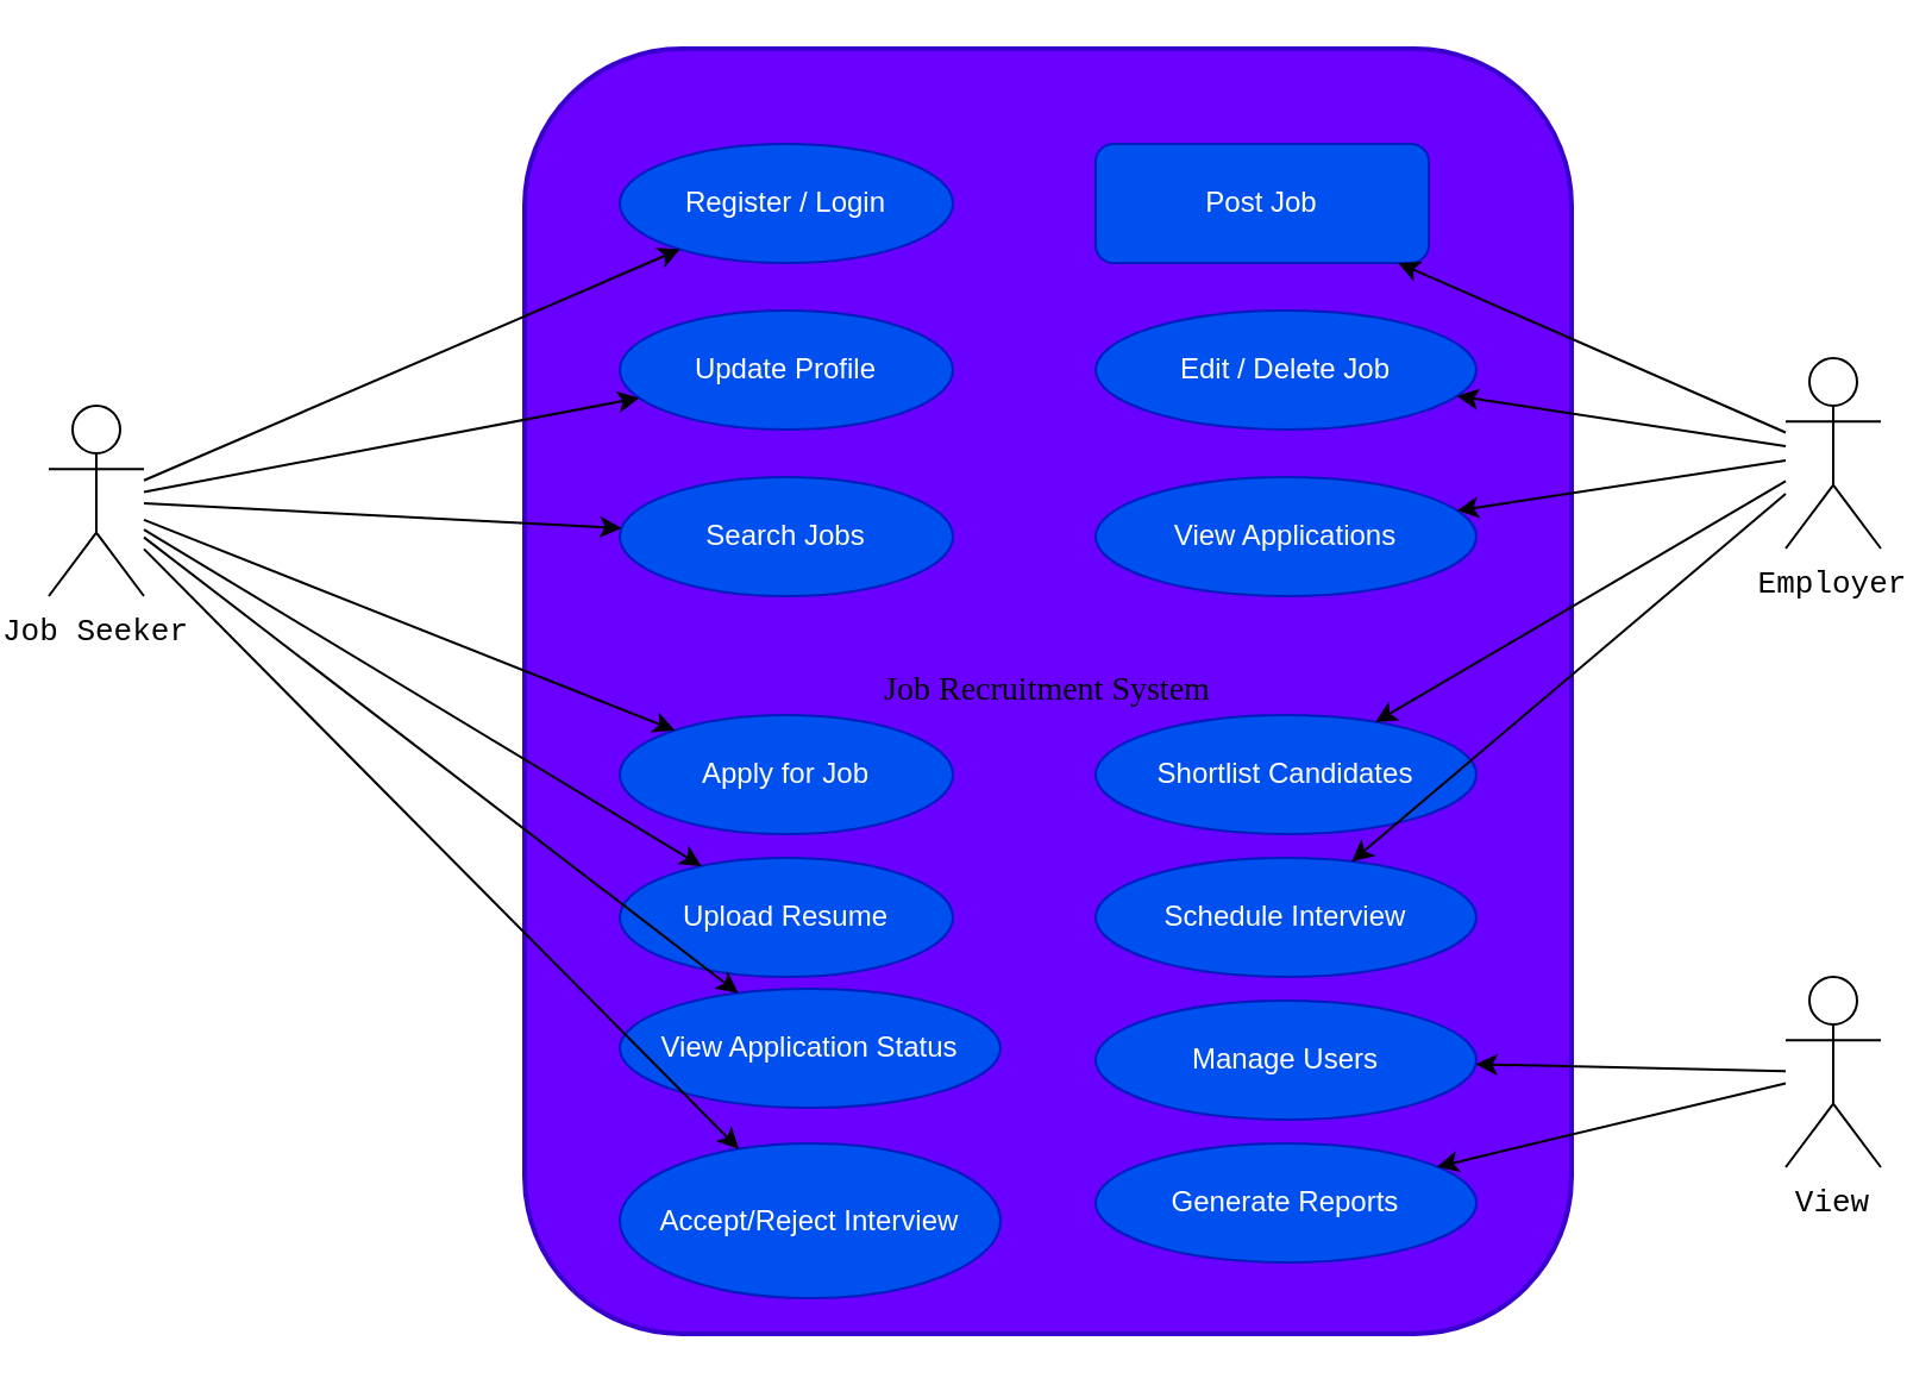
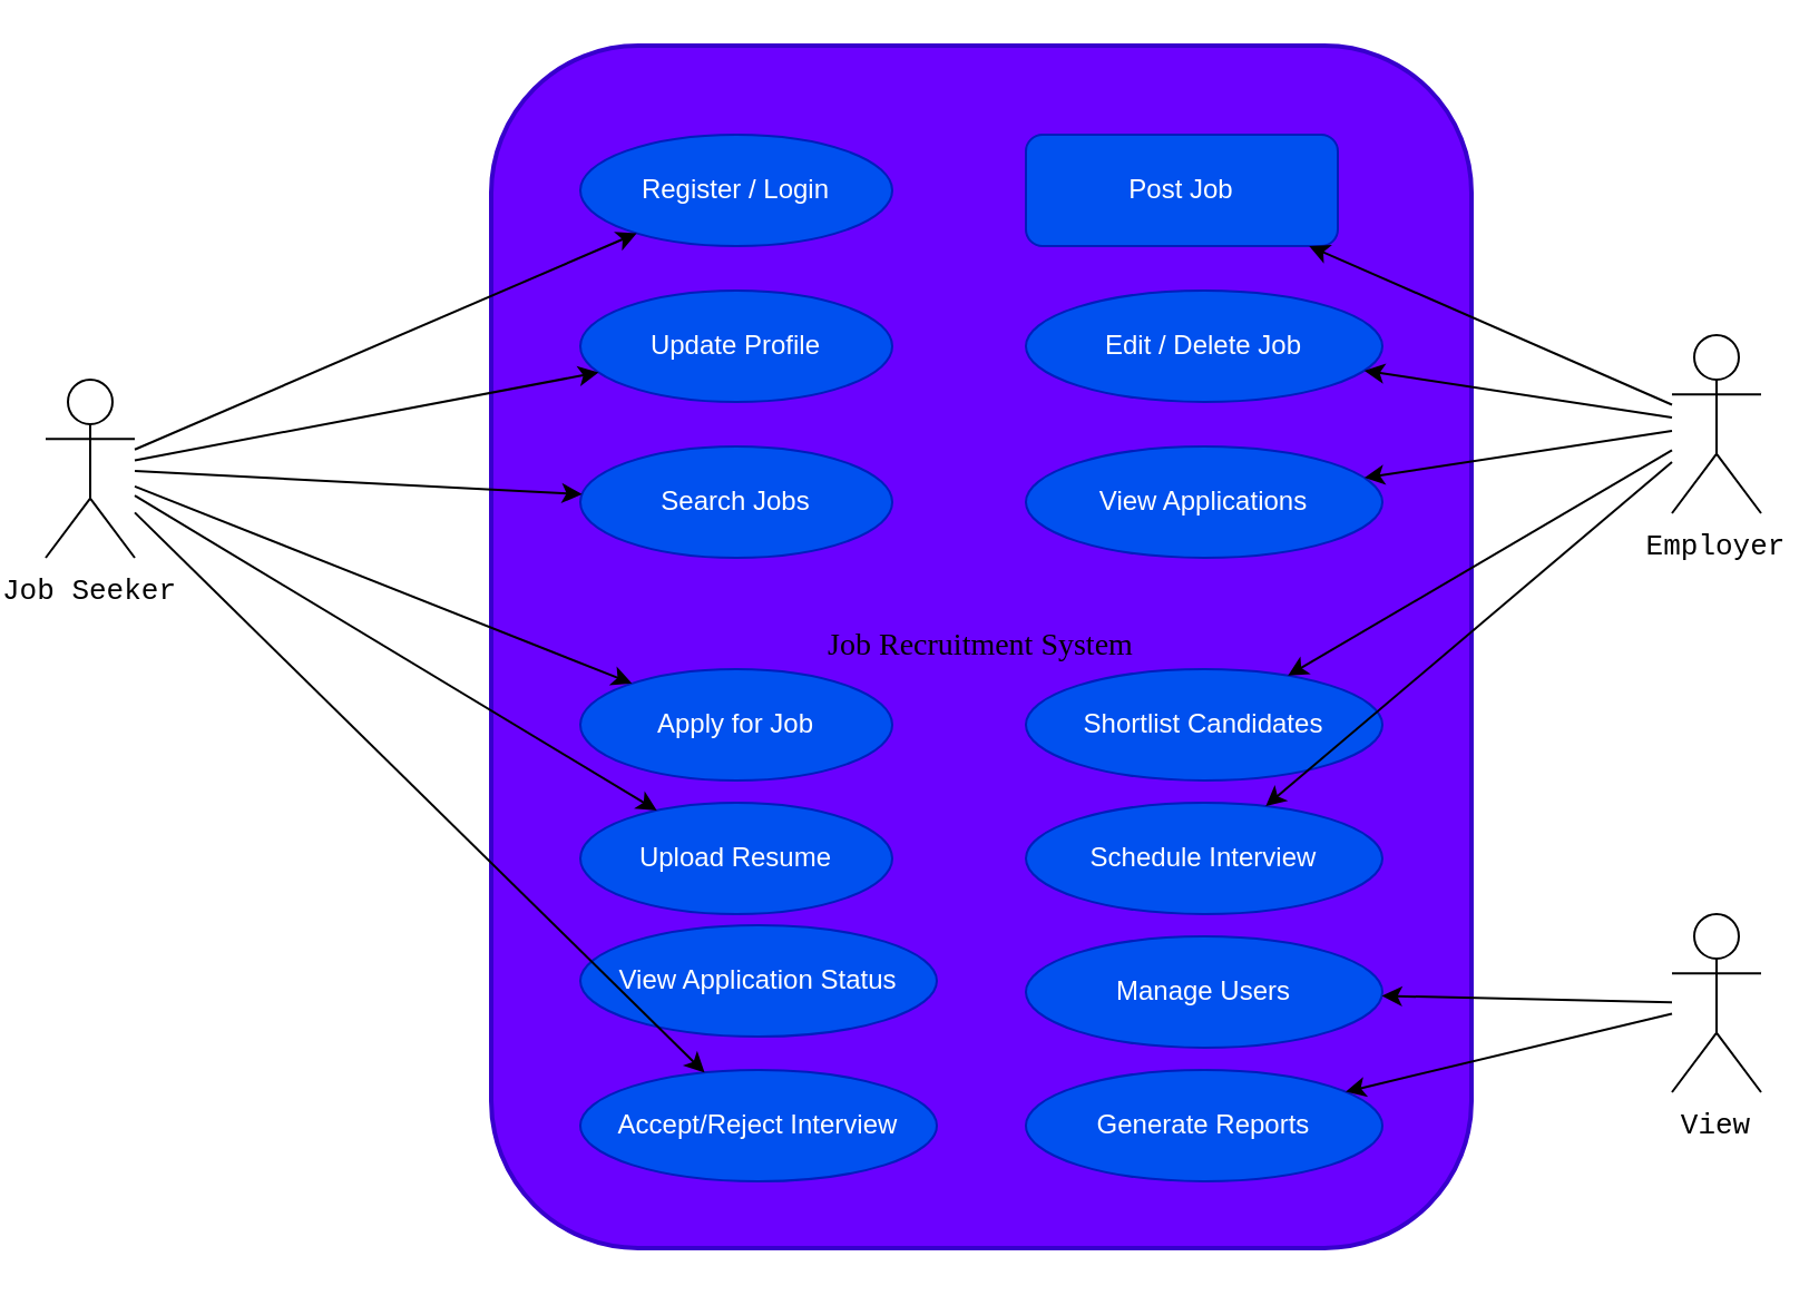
  <mxCell id="0" />
  <mxCell id="1" parent="0" />
  <mxCell id="2" value="&lt;font style=&quot;font-size: 14px; color: light-dark(rgb(0, 0, 0), rgb(51, 51, 255));&quot; face=&quot;Times New Roman&quot;&gt;Job Recruitment System&lt;/font&gt;" style="shape=rectangle;rounded=1;whiteSpace=wrap;html=1;strokeWidth=2;fillColor=#6a00ff;fontColor=#ffffff;strokeColor=#3700CC;" vertex="1" parent="1"><mxGeometry x="220" y="20" width="440" height="540" as="geometry" /></mxCell>
  <mxCell id="3" value="Register / Login" style="ellipse;whiteSpace=wrap;html=1;fillColor=#0050ef;fontColor=#ffffff;strokeColor=#001DBC;" vertex="1" parent="2"><mxGeometry x="40" y="40" width="140" height="50" as="geometry" /></mxCell>
  <mxCell id="4" value="Update Profile" style="ellipse;whiteSpace=wrap;html=1;fillColor=#0050ef;fontColor=#ffffff;strokeColor=#001DBC;" vertex="1" parent="2"><mxGeometry x="40" y="110" width="140" height="50" as="geometry" /></mxCell>
  <mxCell id="5" value="Search Jobs" style="ellipse;whiteSpace=wrap;html=1;fillColor=#0050ef;fontColor=#ffffff;strokeColor=#001DBC;" vertex="1" parent="2"><mxGeometry x="40" y="180" width="140" height="50" as="geometry" /></mxCell>
  <mxCell id="6" value="Apply for Job" style="ellipse;whiteSpace=wrap;html=1;fillColor=#0050ef;fontColor=#ffffff;strokeColor=#001DBC;" vertex="1" parent="2"><mxGeometry x="40" y="280" width="140" height="50" as="geometry" /></mxCell>
  <mxCell id="7" value="Upload Resume" style="ellipse;whiteSpace=wrap;html=1;fillColor=#0050ef;fontColor=#ffffff;strokeColor=#001DBC;" vertex="1" parent="2"><mxGeometry x="40" y="340" width="140" height="50" as="geometry" /></mxCell>
  <mxCell id="8" value="View Application Status" style="ellipse;whiteSpace=wrap;html=1;fillColor=#0050ef;fontColor=#ffffff;strokeColor=#001DBC;" vertex="1" parent="2"><mxGeometry x="40" y="395" width="160" height="50" as="geometry" /></mxCell>
- <mxCell id="9" value="Accept/Reject Interview" style="ellipse;whiteSpace=wrap;html=1;fillColor=#0050ef;fontColor=#ffffff;strokeColor=#001DBC;" vertex="1" parent="2"><mxGeometry x="40" y="460" width="160" height="65" as="geometry" /></mxCell>
+ <mxCell id="9" value="Accept/Reject Interview" style="ellipse;whiteSpace=wrap;html=1;fillColor=#0050ef;fontColor=#ffffff;strokeColor=#001DBC;" vertex="1" parent="2"><mxGeometry x="40" y="460" width="160" height="50" as="geometry" /></mxCell>
  <mxCell id="10" value="Post Job" style="whiteSpace=wrap;html=1;fillColor=#0050ef;fontColor=#ffffff;strokeColor=#001DBC;rounded=1;" vertex="1" parent="2"><mxGeometry x="240" y="40" width="140" height="50" as="geometry" /></mxCell>
  <mxCell id="11" value="Edit / Delete Job" style="ellipse;whiteSpace=wrap;html=1;fillColor=#0050ef;fontColor=#ffffff;strokeColor=#001DBC;" vertex="1" parent="2"><mxGeometry x="240" y="110" width="160" height="50" as="geometry" /></mxCell>
  <mxCell id="12" value="View Applications" style="ellipse;whiteSpace=wrap;html=1;fillColor=#0050ef;fontColor=#ffffff;strokeColor=#001DBC;" vertex="1" parent="2"><mxGeometry x="240" y="180" width="160" height="50" as="geometry" /></mxCell>
  <mxCell id="13" value="Shortlist Candidates" style="ellipse;whiteSpace=wrap;html=1;fillColor=#0050ef;fontColor=#ffffff;strokeColor=#001DBC;" vertex="1" parent="2"><mxGeometry x="240" y="280" width="160" height="50" as="geometry" /></mxCell>
  <mxCell id="14" value="Schedule Interview" style="ellipse;whiteSpace=wrap;html=1;fillColor=#0050ef;fontColor=#ffffff;strokeColor=#001DBC;" vertex="1" parent="2"><mxGeometry x="240" y="340" width="160" height="50" as="geometry" /></mxCell>
  <mxCell id="15" value="Manage Users" style="ellipse;whiteSpace=wrap;html=1;fillColor=#0050ef;fontColor=#ffffff;strokeColor=#001DBC;" vertex="1" parent="2"><mxGeometry x="240" y="400" width="160" height="50" as="geometry" /></mxCell>
  <mxCell id="16" value="Generate Reports" style="ellipse;whiteSpace=wrap;html=1;fillColor=#0050ef;fontColor=#ffffff;strokeColor=#001DBC;" vertex="1" parent="2"><mxGeometry x="240" y="460" width="160" height="50" as="geometry" /></mxCell>
  <mxCell id="17" value="Job Seeker" style="shape=umlActor;verticalLabelPosition=bottom;verticalAlign=top;fontFamily=Courier New;fontColor=light-dark(#000000,#33FF33);fontSize=13;" vertex="1" parent="1"><mxGeometry x="20" y="170" width="40" height="80" as="geometry" /></mxCell>
  <mxCell id="18" value="Employer" style="shape=umlActor;verticalLabelPosition=bottom;verticalAlign=top;fontColor=light-dark(#000000,#33FF33);fontFamily=Courier New;fontSize=13;" vertex="1" parent="1"><mxGeometry x="750" y="150" width="40" height="80" as="geometry" /></mxCell>
  <mxCell id="19" value="View" style="shape=umlActor;verticalLabelPosition=bottom;verticalAlign=top;fontColor=light-dark(#000000,#33FF33);fontFamily=Courier New;fontSize=13;" vertex="1" parent="1"><mxGeometry x="750" y="410" width="40" height="80" as="geometry" /></mxCell>
  <mxCell id="20" edge="1" parent="1" source="17" target="3"><mxGeometry relative="1" as="geometry" /></mxCell>
  <mxCell id="21" edge="1" parent="1" source="17" target="4"><mxGeometry relative="1" as="geometry" /></mxCell>
  <mxCell id="22" edge="1" parent="1" source="17" target="5"><mxGeometry relative="1" as="geometry" /></mxCell>
  <mxCell id="23" edge="1" parent="1" source="17" target="6"><mxGeometry relative="1" as="geometry" /></mxCell>
  <mxCell id="24" edge="1" parent="1" source="17" target="7"><mxGeometry relative="1" as="geometry" /></mxCell>
- <mxCell id="25" edge="1" parent="1" source="17" target="8"><mxGeometry relative="1" as="geometry" /></mxCell>
  <mxCell id="26" edge="1" parent="1" source="17" target="9"><mxGeometry relative="1" as="geometry" /></mxCell>
  <mxCell id="27" edge="1" parent="1" source="18" target="10"><mxGeometry relative="1" as="geometry" /></mxCell>
  <mxCell id="28" edge="1" parent="1" source="18" target="11"><mxGeometry relative="1" as="geometry" /></mxCell>
  <mxCell id="29" edge="1" parent="1" source="18" target="12"><mxGeometry relative="1" as="geometry" /></mxCell>
  <mxCell id="30" edge="1" parent="1" source="18" target="13"><mxGeometry relative="1" as="geometry" /></mxCell>
  <mxCell id="31" edge="1" parent="1" source="18" target="14"><mxGeometry relative="1" as="geometry" /></mxCell>
  <mxCell id="32" edge="1" parent="1" source="19" target="15"><mxGeometry relative="1" as="geometry" /></mxCell>
  <mxCell id="33" edge="1" parent="1" source="19" target="16"><mxGeometry relative="1" as="geometry" /></mxCell>
